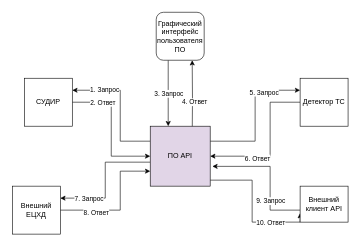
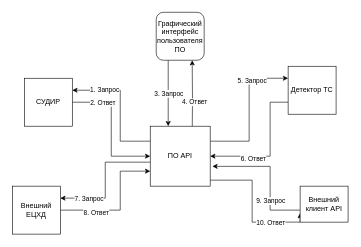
  <mxCell id="0" />
  <mxCell id="1" parent="0" />
  <mxCell id="2" style="edgeStyle=orthogonalEdgeStyle;rounded=0;orthogonalLoop=1;jettySize=auto;html=1;entryX=0.75;entryY=1;entryDx=0;entryDy=0;" edge="1" parent="1" target="27"><mxGeometry relative="1" as="geometry"><mxPoint x="320" y="230" as="sourcePoint" /></mxGeometry></mxCell>
  <mxCell id="3" value="4. Ответ" style="edgeLabel;html=1;align=center;verticalAlign=middle;resizable=0;points=[];" vertex="1" connectable="0" parent="2"><mxGeometry x="0.029" y="-3" relative="1" as="geometry"><mxPoint y="6" as="offset" /></mxGeometry></mxCell>
  <mxCell id="4" style="edgeStyle=orthogonalEdgeStyle;rounded=0;orthogonalLoop=1;jettySize=auto;html=1;entryX=0;entryY=0.25;entryDx=0;entryDy=0;exitX=1;exitY=0.25;exitDx=0;exitDy=0;" edge="1" parent="1" source="12" target="18"><mxGeometry relative="1" as="geometry" /></mxCell>
  <mxCell id="5" value="5. Запрос" style="edgeLabel;html=1;align=center;verticalAlign=middle;resizable=0;points=[];" vertex="1" connectable="0" parent="4"><mxGeometry x="0.481" y="-3" relative="1" as="geometry"><mxPoint as="offset" /></mxGeometry></mxCell>
  <mxCell id="6" style="edgeStyle=orthogonalEdgeStyle;rounded=0;orthogonalLoop=1;jettySize=auto;html=1;entryX=1;entryY=0.25;entryDx=0;entryDy=0;exitX=0;exitY=0.25;exitDx=0;exitDy=0;" edge="1" parent="1" source="12" target="15"><mxGeometry relative="1" as="geometry"><mxPoint x="240" y="230" as="sourcePoint" /><Array as="points"><mxPoint x="200" y="235" /><mxPoint x="200" y="150" /></Array></mxGeometry></mxCell>
  <mxCell id="7" value="1. Запрос" style="edgeLabel;html=1;align=center;verticalAlign=middle;resizable=0;points=[];" vertex="1" connectable="0" parent="6"><mxGeometry x="0.506" y="-2" relative="1" as="geometry"><mxPoint as="offset" /></mxGeometry></mxCell>
  <mxCell id="8" style="edgeStyle=orthogonalEdgeStyle;rounded=0;orthogonalLoop=1;jettySize=auto;html=1;entryX=1;entryY=0.25;entryDx=0;entryDy=0;" edge="1" parent="1" source="12" target="21"><mxGeometry relative="1" as="geometry"><Array as="points"><mxPoint x="175" y="270" /><mxPoint x="175" y="330" /></Array></mxGeometry></mxCell>
  <mxCell id="9" value="7. Запрос" style="edgeLabel;html=1;align=center;verticalAlign=middle;resizable=0;points=[];" vertex="1" connectable="0" parent="8"><mxGeometry x="0.552" relative="1" as="geometry"><mxPoint as="offset" /></mxGeometry></mxCell>
  <mxCell id="10" style="edgeStyle=orthogonalEdgeStyle;rounded=0;orthogonalLoop=1;jettySize=auto;html=1;entryX=0;entryY=0.75;entryDx=0;entryDy=0;" edge="1" parent="1" source="12" target="24"><mxGeometry relative="1" as="geometry"><Array as="points"><mxPoint x="420" y="300" /><mxPoint x="420" y="370" /></Array></mxGeometry></mxCell>
  <mxCell id="11" value="10. Ответ" style="edgeLabel;html=1;align=center;verticalAlign=middle;resizable=0;points=[];" vertex="1" connectable="0" parent="10"><mxGeometry x="0.446" relative="1" as="geometry"><mxPoint as="offset" /></mxGeometry></mxCell>
- <mxCell id="12" value="ПО API" style="whiteSpace=wrap;html=1;aspect=fixed;fillColor=#e1d5e7;" vertex="1" parent="1"><mxGeometry x="250" y="210" width="100" height="100" as="geometry" /></mxCell>
+ <mxCell id="12" value="ПО API" style="whiteSpace=wrap;html=1;aspect=fixed;" vertex="1" parent="1"><mxGeometry x="250" y="210" width="100" height="100" as="geometry" /></mxCell>
  <mxCell id="13" style="edgeStyle=orthogonalEdgeStyle;rounded=0;orthogonalLoop=1;jettySize=auto;html=1;entryX=0;entryY=0.5;entryDx=0;entryDy=0;" edge="1" parent="1" source="15" target="12"><mxGeometry relative="1" as="geometry" /></mxCell>
  <mxCell id="14" value="2. Ответ" style="edgeLabel;html=1;align=center;verticalAlign=middle;resizable=0;points=[];" vertex="1" connectable="0" parent="13"><mxGeometry x="-0.542" relative="1" as="geometry"><mxPoint as="offset" /></mxGeometry></mxCell>
  <mxCell id="15" value="СУДИР" style="whiteSpace=wrap;html=1;aspect=fixed;" vertex="1" parent="1"><mxGeometry x="40" y="130" width="80" height="80" as="geometry" /></mxCell>
  <mxCell id="16" style="edgeStyle=orthogonalEdgeStyle;rounded=0;orthogonalLoop=1;jettySize=auto;html=1;entryX=1;entryY=0.5;entryDx=0;entryDy=0;" edge="1" parent="1" source="18" target="12"><mxGeometry relative="1" as="geometry"><Array as="points"><mxPoint x="450" y="170" /><mxPoint x="450" y="260" /></Array></mxGeometry></mxCell>
  <mxCell id="17" value="6. Ответ" style="edgeLabel;html=1;align=center;verticalAlign=middle;resizable=0;points=[];" vertex="1" connectable="0" parent="16"><mxGeometry x="0.35" y="3" relative="1" as="geometry"><mxPoint as="offset" /></mxGeometry></mxCell>
- <mxCell id="18" value="Детектор ТС" style="whiteSpace=wrap;html=1;aspect=fixed;" vertex="1" parent="1"><mxGeometry x="500" y="130" width="80" height="80" as="geometry" /></mxCell>
+ <mxCell id="18" value="Детектор ТС" style="whiteSpace=wrap;html=1;aspect=fixed;" vertex="1" parent="1"><mxGeometry x="480" y="110" width="80" height="80" as="geometry" /></mxCell>
  <mxCell id="19" style="edgeStyle=orthogonalEdgeStyle;rounded=0;orthogonalLoop=1;jettySize=auto;html=1;entryX=0;entryY=0.75;entryDx=0;entryDy=0;" edge="1" parent="1" source="21" target="12"><mxGeometry relative="1" as="geometry"><Array as="points"><mxPoint x="200" y="350" /><mxPoint x="200" y="285" /></Array></mxGeometry></mxCell>
  <mxCell id="20" value="8. Ответ" style="edgeLabel;html=1;align=center;verticalAlign=middle;resizable=0;points=[];" vertex="1" connectable="0" parent="19"><mxGeometry x="-0.451" y="-3" relative="1" as="geometry"><mxPoint as="offset" /></mxGeometry></mxCell>
  <mxCell id="21" value="Внешний ЕЦХД" style="whiteSpace=wrap;html=1;aspect=fixed;" vertex="1" parent="1"><mxGeometry x="20" y="310" width="80" height="80" as="geometry" /></mxCell>
  <mxCell id="22" style="edgeStyle=orthogonalEdgeStyle;rounded=0;orthogonalLoop=1;jettySize=auto;html=1;entryX=1.037;entryY=0.67;entryDx=0;entryDy=0;entryPerimeter=0;" edge="1" parent="1" source="24" target="12"><mxGeometry relative="1" as="geometry"><Array as="points"><mxPoint x="450" y="350" /><mxPoint x="450" y="277" /></Array></mxGeometry></mxCell>
  <mxCell id="23" value="9. Запрос" style="edgeLabel;html=1;align=center;verticalAlign=middle;resizable=0;points=[];" vertex="1" connectable="0" parent="22"><mxGeometry x="-0.401" relative="1" as="geometry"><mxPoint as="offset" /></mxGeometry></mxCell>
  <mxCell id="24" value="Внешний клиент API" style="whiteSpace=wrap;html=1;aspect=fixed;" vertex="1" parent="1"><mxGeometry x="500" y="310" width="80" height="60" as="geometry" /></mxCell>
  <mxCell id="25" style="edgeStyle=orthogonalEdgeStyle;rounded=0;orthogonalLoop=1;jettySize=auto;html=1;exitX=0.25;exitY=1;exitDx=0;exitDy=0;" edge="1" parent="1" source="27"><mxGeometry relative="1" as="geometry"><mxPoint x="280" y="210" as="targetPoint" /></mxGeometry></mxCell>
  <mxCell id="26" value="3. Запрос" style="edgeLabel;html=1;align=center;verticalAlign=middle;resizable=0;points=[];" vertex="1" connectable="0" parent="25"><mxGeometry x="-0.004" relative="1" as="geometry"><mxPoint as="offset" /></mxGeometry></mxCell>
  <mxCell id="27" value="Графический интерфейс пользователя ПО" style="whiteSpace=wrap;html=1;aspect=fixed;rounded=1;" vertex="1" parent="1"><mxGeometry x="260" y="20" width="80" height="80" as="geometry" /></mxCell>
